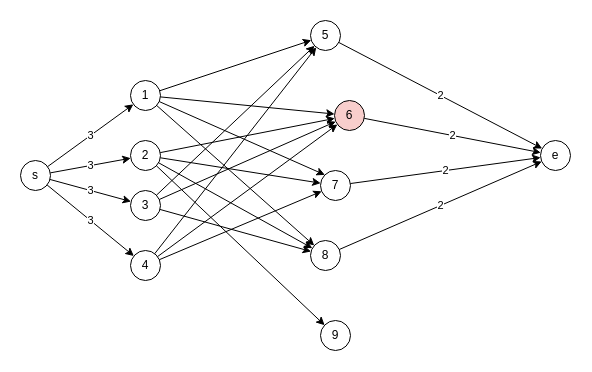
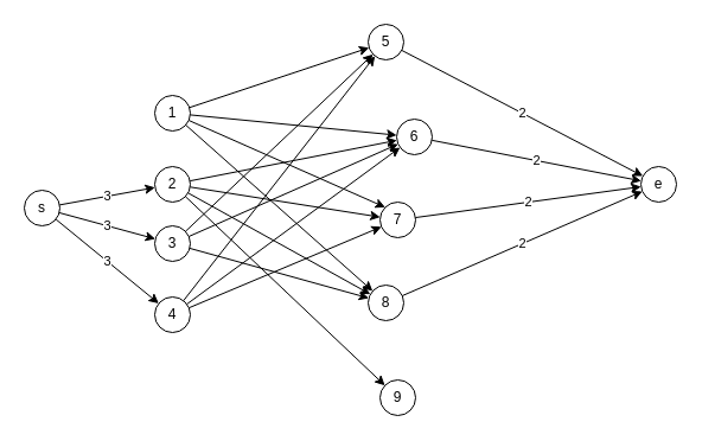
  <mxCell id="0" />
  <mxCell id="1" parent="0" />
  <mxCell id="2" value="1" style="ellipse;whiteSpace=wrap;html=1;aspect=fixed;" vertex="1" parent="1"><mxGeometry x="130" y="80" width="30" height="30" as="geometry" /></mxCell>
  <mxCell id="3" value="2" style="ellipse;whiteSpace=wrap;html=1;aspect=fixed;" vertex="1" parent="1"><mxGeometry x="130" y="140" width="30" height="30" as="geometry" /></mxCell>
  <mxCell id="4" value="3" style="ellipse;whiteSpace=wrap;html=1;aspect=fixed;" vertex="1" parent="1"><mxGeometry x="130" y="190" width="30" height="30" as="geometry" /></mxCell>
  <mxCell id="5" value="4" style="ellipse;whiteSpace=wrap;html=1;aspect=fixed;" vertex="1" parent="1"><mxGeometry x="130" y="250" width="30" height="30" as="geometry" /></mxCell>
  <mxCell id="6" value="5" style="ellipse;whiteSpace=wrap;html=1;aspect=fixed;" vertex="1" parent="1"><mxGeometry x="310" y="20" width="30" height="30" as="geometry" /></mxCell>
- <mxCell id="7" value="6" style="ellipse;whiteSpace=wrap;html=1;aspect=fixed;fillColor=#f8cecc;" vertex="1" parent="1"><mxGeometry x="334" y="100" width="30" height="30" as="geometry" /></mxCell>
+ <mxCell id="7" value="6" style="ellipse;whiteSpace=wrap;html=1;aspect=fixed;" vertex="1" parent="1"><mxGeometry x="334" y="100" width="30" height="30" as="geometry" /></mxCell>
  <mxCell id="8" value="7" style="ellipse;whiteSpace=wrap;html=1;aspect=fixed;" vertex="1" parent="1"><mxGeometry x="320" y="170" width="30" height="30" as="geometry" /></mxCell>
  <mxCell id="9" value="8" style="ellipse;whiteSpace=wrap;html=1;aspect=fixed;" vertex="1" parent="1"><mxGeometry x="310" y="240" width="30" height="30" as="geometry" /></mxCell>
  <mxCell id="10" value="9" style="ellipse;whiteSpace=wrap;html=1;aspect=fixed;" vertex="1" parent="1"><mxGeometry x="320" y="320" width="30" height="30" as="geometry" /></mxCell>
  <mxCell id="11" value="e" style="ellipse;whiteSpace=wrap;html=1;aspect=fixed;" vertex="1" parent="1"><mxGeometry x="540" y="140" width="30" height="30" as="geometry" /></mxCell>
  <mxCell id="12" value="s" style="ellipse;whiteSpace=wrap;html=1;aspect=fixed;" vertex="1" parent="1"><mxGeometry x="20" y="160" width="30" height="30" as="geometry" /></mxCell>
  <mxCell id="13" style="edgeStyle=orthogonalEdgeStyle;rounded=0;orthogonalLoop=1;jettySize=auto;html=1;exitX=0.5;exitY=1;exitDx=0;exitDy=0;" edge="1" parent="1" source="10" target="10"><mxGeometry relative="1" as="geometry" /></mxCell>
  <mxCell id="14" value="2" style="endArrow=classic;html=1;rounded=0;" edge="1" parent="1" source="6" target="11"><mxGeometry width="50" height="50" relative="1" as="geometry"><mxPoint x="330" y="380" as="sourcePoint" /><mxPoint x="380" y="330" as="targetPoint" /></mxGeometry></mxCell>
  <mxCell id="15" value="2" style="endArrow=classic;html=1;rounded=0;" edge="1" parent="1" source="7" target="11"><mxGeometry width="50" height="50" relative="1" as="geometry"><mxPoint x="330" y="380" as="sourcePoint" /><mxPoint x="380" y="330" as="targetPoint" /></mxGeometry></mxCell>
  <mxCell id="16" value="2" style="endArrow=classic;html=1;rounded=0;" edge="1" parent="1" source="8" target="11"><mxGeometry width="50" height="50" relative="1" as="geometry"><mxPoint x="330" y="380" as="sourcePoint" /><mxPoint x="380" y="330" as="targetPoint" /></mxGeometry></mxCell>
  <mxCell id="17" value="2" style="endArrow=classic;html=1;rounded=0;" edge="1" parent="1" source="9" target="11"><mxGeometry width="50" height="50" relative="1" as="geometry"><mxPoint x="330" y="380" as="sourcePoint" /><mxPoint x="380" y="330" as="targetPoint" /></mxGeometry></mxCell>
  <mxCell id="18" value="" style="endArrow=classic;html=1;rounded=0;" edge="1" parent="1" source="4" target="6"><mxGeometry width="50" height="50" relative="1" as="geometry"><mxPoint x="330" y="380" as="sourcePoint" /><mxPoint x="380" y="330" as="targetPoint" /></mxGeometry></mxCell>
  <mxCell id="19" value="" style="endArrow=classic;html=1;rounded=0;" edge="1" parent="1" source="3" target="7"><mxGeometry width="50" height="50" relative="1" as="geometry"><mxPoint x="330" y="380" as="sourcePoint" /><mxPoint x="380" y="330" as="targetPoint" /></mxGeometry></mxCell>
  <mxCell id="20" value="" style="endArrow=classic;html=1;rounded=0;" edge="1" parent="1" source="2" target="6"><mxGeometry width="50" height="50" relative="1" as="geometry"><mxPoint x="330" y="380" as="sourcePoint" /><mxPoint x="380" y="330" as="targetPoint" /></mxGeometry></mxCell>
  <mxCell id="21" value="" style="endArrow=classic;html=1;rounded=0;" edge="1" parent="1" source="2" target="7"><mxGeometry width="50" height="50" relative="1" as="geometry"><mxPoint x="330" y="380" as="sourcePoint" /><mxPoint x="380" y="330" as="targetPoint" /></mxGeometry></mxCell>
  <mxCell id="22" value="" style="endArrow=classic;html=1;rounded=0;entryX=0;entryY=0;entryDx=0;entryDy=0;" edge="1" parent="1" source="2" target="8"><mxGeometry width="50" height="50" relative="1" as="geometry"><mxPoint x="330" y="380" as="sourcePoint" /><mxPoint x="380" y="330" as="targetPoint" /></mxGeometry></mxCell>
  <mxCell id="23" value="" style="endArrow=classic;html=1;rounded=0;" edge="1" parent="1" source="2" target="9"><mxGeometry width="50" height="50" relative="1" as="geometry"><mxPoint x="330" y="380" as="sourcePoint" /><mxPoint x="380" y="330" as="targetPoint" /></mxGeometry></mxCell>
  <mxCell id="24" value="" style="endArrow=classic;html=1;rounded=0;" edge="1" parent="1" source="3" target="10"><mxGeometry width="50" height="50" relative="1" as="geometry"><mxPoint x="330" y="380" as="sourcePoint" /><mxPoint x="380" y="330" as="targetPoint" /></mxGeometry></mxCell>
  <mxCell id="25" value="" style="endArrow=classic;html=1;rounded=0;" edge="1" parent="1" source="3" target="8"><mxGeometry width="50" height="50" relative="1" as="geometry"><mxPoint x="330" y="380" as="sourcePoint" /><mxPoint x="380" y="330" as="targetPoint" /></mxGeometry></mxCell>
  <mxCell id="26" value="" style="endArrow=classic;html=1;rounded=0;" edge="1" parent="1" source="3" target="9"><mxGeometry width="50" height="50" relative="1" as="geometry"><mxPoint x="330" y="380" as="sourcePoint" /><mxPoint x="380" y="330" as="targetPoint" /></mxGeometry></mxCell>
  <mxCell id="27" value="" style="endArrow=classic;html=1;rounded=0;" edge="1" parent="1" source="4" target="7"><mxGeometry width="50" height="50" relative="1" as="geometry"><mxPoint x="330" y="380" as="sourcePoint" /><mxPoint x="380" y="330" as="targetPoint" /></mxGeometry></mxCell>
  <mxCell id="28" value="" style="endArrow=classic;html=1;rounded=0;" edge="1" parent="1" source="4" target="9"><mxGeometry width="50" height="50" relative="1" as="geometry"><mxPoint x="330" y="380" as="sourcePoint" /><mxPoint x="380" y="330" as="targetPoint" /></mxGeometry></mxCell>
  <mxCell id="29" value="" style="endArrow=classic;html=1;rounded=0;" edge="1" parent="1" source="5" target="6"><mxGeometry width="50" height="50" relative="1" as="geometry"><mxPoint x="330" y="380" as="sourcePoint" /><mxPoint x="380" y="330" as="targetPoint" /></mxGeometry></mxCell>
  <mxCell id="30" value="" style="endArrow=classic;html=1;rounded=0;" edge="1" parent="1" source="5" target="7"><mxGeometry width="50" height="50" relative="1" as="geometry"><mxPoint x="330" y="380" as="sourcePoint" /><mxPoint x="380" y="330" as="targetPoint" /></mxGeometry></mxCell>
  <mxCell id="31" value="" style="endArrow=classic;html=1;rounded=0;" edge="1" parent="1" source="5" target="8"><mxGeometry width="50" height="50" relative="1" as="geometry"><mxPoint x="330" y="380" as="sourcePoint" /><mxPoint x="380" y="330" as="targetPoint" /></mxGeometry></mxCell>
- <mxCell id="32" value="3" style="endArrow=classic;html=1;rounded=0;" edge="1" parent="1" source="12" target="2"><mxGeometry width="50" height="50" relative="1" as="geometry"><mxPoint x="330" y="380" as="sourcePoint" /><mxPoint x="380" y="330" as="targetPoint" /></mxGeometry></mxCell>
  <mxCell id="33" value="3" style="endArrow=classic;html=1;rounded=0;" edge="1" parent="1" source="12" target="3"><mxGeometry width="50" height="50" relative="1" as="geometry"><mxPoint x="330" y="380" as="sourcePoint" /><mxPoint x="380" y="330" as="targetPoint" /></mxGeometry></mxCell>
  <mxCell id="34" value="3" style="endArrow=classic;html=1;rounded=0;" edge="1" parent="1" source="12" target="4"><mxGeometry width="50" height="50" relative="1" as="geometry"><mxPoint x="330" y="380" as="sourcePoint" /><mxPoint x="380" y="330" as="targetPoint" /></mxGeometry></mxCell>
  <mxCell id="35" value="3" style="endArrow=classic;html=1;rounded=0;" edge="1" parent="1" source="12" target="5"><mxGeometry width="50" height="50" relative="1" as="geometry"><mxPoint x="330" y="380" as="sourcePoint" /><mxPoint x="380" y="330" as="targetPoint" /></mxGeometry></mxCell>
